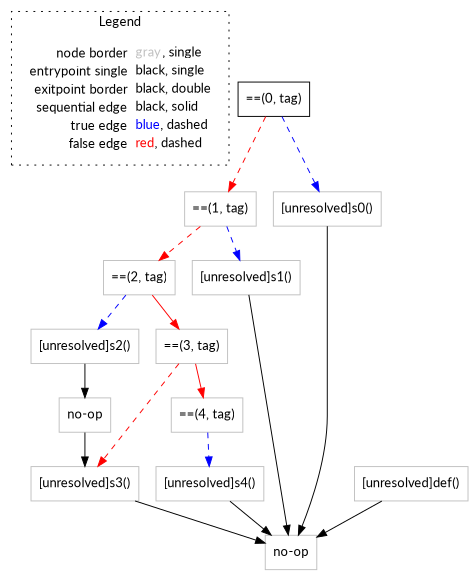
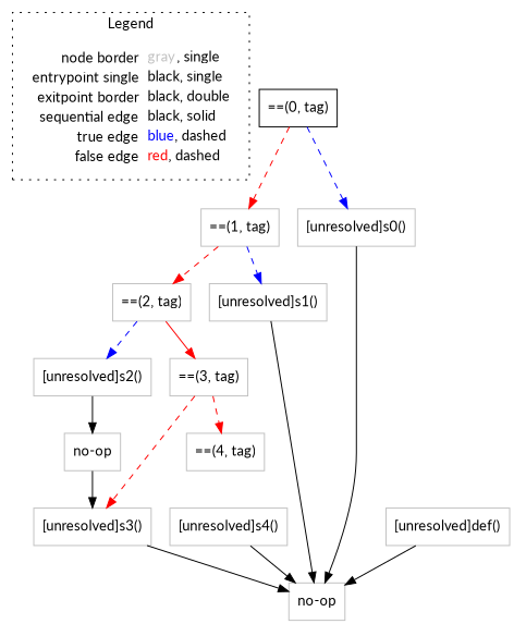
  digraph {
    fontname=Lato
    node [fontname=Lato shape=rect color=gray]
    edge [color=black fontname=Lato style=dashed]
    n1 [label=<<table border="0" cellpadding="2" cellspacing="0" cellborder="0"><tr><td align="right">node border&nbsp;</td><td align="left"><font color="gray">gray</font>, single</td></tr><tr><td align="right">entrypoint single&nbsp;</td><td align="left"><font color="black">black</font>, single</td></tr><tr><td align="right">exitpoint border&nbsp;</td><td align="left"><font color="black">black</font>, double</td></tr><tr><td align="right">sequential edge&nbsp;</td><td align="left"><font color="black">black</font>, solid</td></tr><tr><td align="right">true edge&nbsp;</td><td align="left"><font color="blue">blue</font>, dashed</td></tr><tr><td align="right">false edge&nbsp;</td><td align="left"><font color="red">red</font>, dashed</td></tr></table>> shape=plaintext color=""]
    n2 [color=black label=<==(0, tag)>]
    n3 [label=<==(1, tag)>]
    n4 [label=<[unresolved]s0()>]
    n5 [label=<==(2, tag)>]
    n6 [label=<[unresolved]s1()>]
    n7 [label=<no-op>]
    n8 [label=<[unresolved]s2()>]
    n9 [label=<==(3, tag)>]
    n10 [label=<no-op>]
    n11 [label=<==(4, tag)>]
    n12 [label=<[unresolved]s3()>]
    n13 [label=<[unresolved]s4()>]
    n14 [label=<[unresolved]def()>]
    subgraph cluster_1 {
      label=Legend
      style=dotted
      n1
    }
    n2 -> n3 [color=red]
    n2 -> n4 [color=blue]
    n3 -> n5 [color=red]
    n3 -> n6 [color=blue]
    n4 -> n7 [style=""]
    n5 -> n8 [color=blue]
    n5 -> n9 [color=red style=solid]
    n6 -> n7 [style=""]
    n8 -> n10 [style=""]
-   n9 -> n11 [color=red style=solid]
+   n9 -> n11 [color=red]
    n9 -> n12 [color=red]
    n10 -> n12 [style=""]
-   n11 -> n13 [color=blue]
    n12 -> n7 [style=""]
    n13 -> n7 [style=""]
    n14 -> n7 [style=""]
  }
